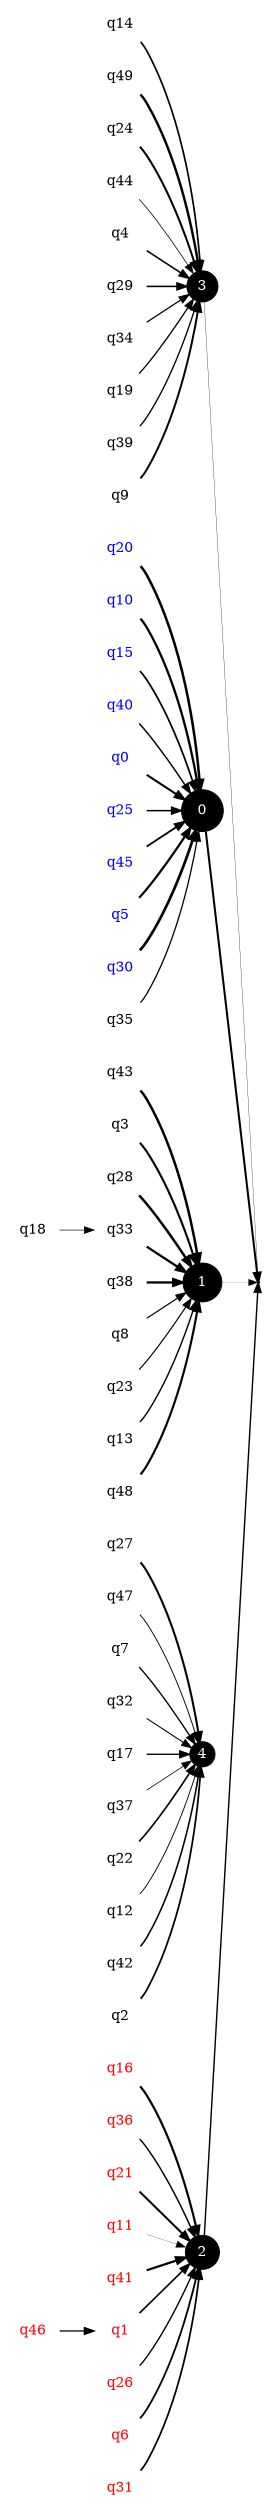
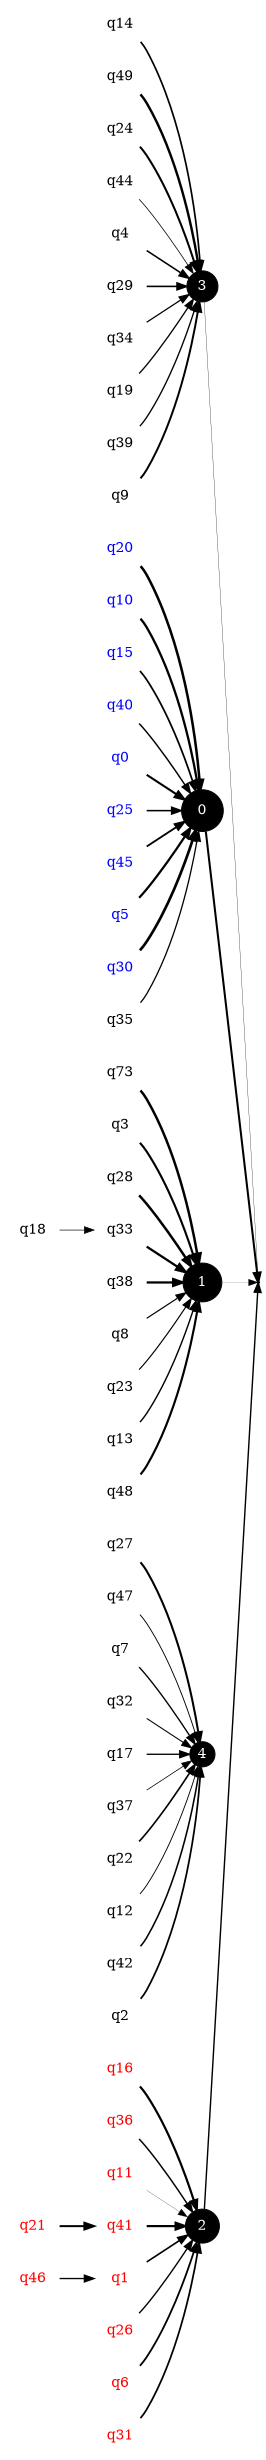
  strict digraph {
    rankdir=LR
    node [fontcolor=black shape=none]
    edge [penwidth=1.80]
    n1 [label=q27]
    n2 [fillcolor=black fontcolor=white height=0.36 label=4 margin="0,0" shape=circle style=filled]
    n2_0 [height=0.02 shape=point fontcolor=""]
    n4 [fillcolor=black fontcolor=white height=0.45 label=3 margin="0,0" shape=circle style=filled]
    n5 [label=q47]
    n6 [fontcolor=blue label=q20]
    n7 [fillcolor=black fontcolor=white height=0.60 label=0 margin="0,0" shape=circle style=filled]
    n8 [label=q14]
    n9 [label=q7]
    n10 [label=q49]
-   n11 [label=q43]
+   n11 [label=q73]
    n12 [fillcolor=black fontcolor=white height=0.55 label=1 margin="0,0" shape=circle style=filled]
    n13 [fontcolor=red label=q16]
    n14 [fillcolor=black fontcolor=white height=0.49 label=2 margin="0,0" shape=circle style=filled]
    n15 [fontcolor=blue label=q10]
    n16 [fontcolor=red label=q36]
    n17 [label=q3]
    n18 [label=q28]
    n19 [label=q32]
    n20 [fontcolor=red label=q21]
    n21 [fontcolor=blue label=q15]
    n22 [label=q24]
    n23 [label=q44]
    n24 [label=q17]
    n25 [fontcolor=red label=q11]
    n26 [label=q37]
    n27 [label=q4]
    n28 [fontcolor=blue label=q40]
    n29 [label=q29]
    n30 [label=q33]
    n31 [label=q22]
    n32 [fontcolor=blue label=q0]
    n33 [fontcolor=blue label=q25]
    n34 [fontcolor=blue label=q45]
    n35 [label=q18]
    n36 [label=q12]
    n37 [label=q38]
    n38 [fontcolor=blue label=q5]
    n39 [fontcolor=red label=q41]
    n40 [fontcolor=blue label=q30]
    n41 [label=q8]
    n42 [label=q34]
    n43 [label=q23]
    n44 [fontcolor=red label=q1]
    n45 [fontcolor=red label=q26]
    n46 [fontcolor=red label=q46]
    n47 [label=q19]
    n48 [label=q13]
    n49 [label=q39]
    n50 [fontcolor=red label=q6]
    n51 [label=q48]
    n52 [label=q42]
    n53 [fontcolor=red label=q31]
    n54 [label=q9]
    n55 [label=q35]
    n56 [label=q2]
    n1 -> n2 [penwidth=2.13]
    n2 -> n2_0 [penwidth=0.05]
    n4 -> n2_0 [penwidth=0.31]
    n5 -> n2 [penwidth=0.95]
    n6 -> n7 [penwidth=2.62]
    n7 -> n2_0 [penwidth=2.11]
    n8 -> n4 [penwidth=1.75]
    n9 -> n2 [penwidth=1.41]
    n10 -> n4 [penwidth=2.51]
    n11 -> n12 [penwidth=2.58]
    n12 -> n2_0 [penwidth=0.15]
    n13 -> n14 [penwidth=2.27]
    n14 -> n2_0 [penwidth=1.46]
    n15 -> n7 [penwidth=2.39]
    n16 -> n14 [penwidth=1.52]
    n17 -> n12 [penwidth=2.19]
    n18 -> n12 [penwidth=2.58]
    n19 -> n2 [penwidth=1.09]
-   n20 -> n14 [penwidth=2.08]
+   n20 -> n39 [penwidth=2.08]
    n21 -> n7
    n22 -> n4 [penwidth=2.10]
    n23 -> n4 [penwidth=0.78]
    n24 -> n2 [penwidth=1.38]
    n25 -> n14 [penwidth=0.23]
    n26 -> n2 [penwidth=0.77]
    n27 -> n4 [penwidth=1.61]
    n28 -> n7 [penwidth=1.51]
    n29 -> n4 [penwidth=1.68]
    n30 -> n12 [penwidth=2.36]
    n31 -> n2 [penwidth=1.69]
    n32 -> n7 [penwidth=2.15]
    n33 -> n7 [penwidth=1.57]
    n34 -> n7 [penwidth=1.90]
    n35 -> n30 [penwidth=0.68]
    n36 -> n2 [penwidth=0.94]
    n37 -> n12 [penwidth=2.35]
    n38 -> n7 [penwidth=2.30]
    n39 -> n14 [penwidth=2.26]
    n40 -> n7 [penwidth=2.77]
    n41 -> n12 [penwidth=1.22]
    n42 -> n4 [penwidth=1.29]
    n43 -> n12 [penwidth=1.21]
    n44 -> n14 [penwidth=1.69]
    n45 -> n14 [penwidth=1.43]
    n46 -> n44 [penwidth=1.37]
    n47 -> n4 [penwidth=1.35]
    n48 -> n12 [penwidth=1.46]
    n49 -> n4 [penwidth=1.39]
    n50 -> n14 [penwidth=1.87]
    n51 -> n12 [penwidth=2.22]
    n52 -> n2 [penwidth=1.62]
    n53 -> n14
    n54 -> n4 [penwidth=2.04]
    n55 -> n7 [penwidth=1.33]
    n56 -> n2
  }
